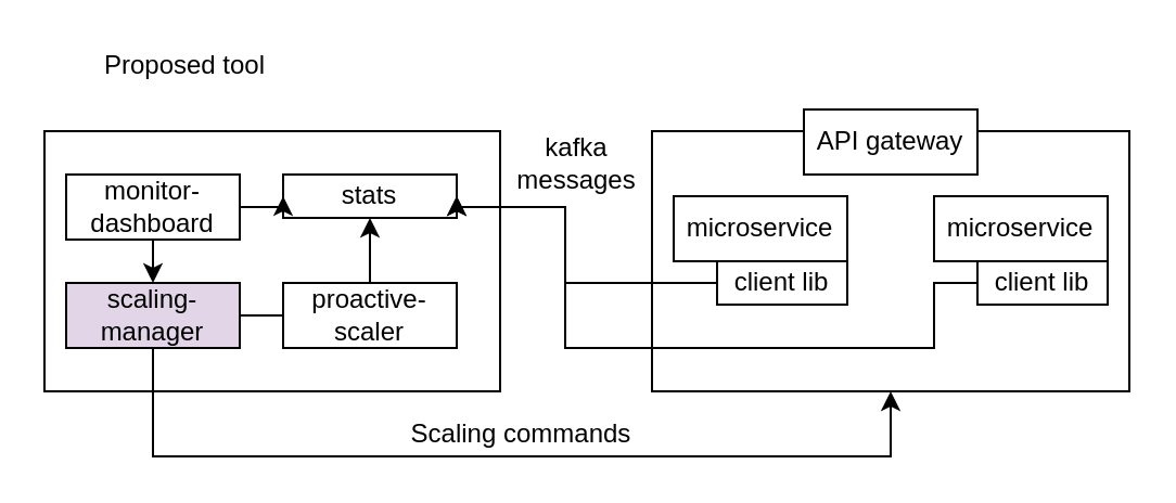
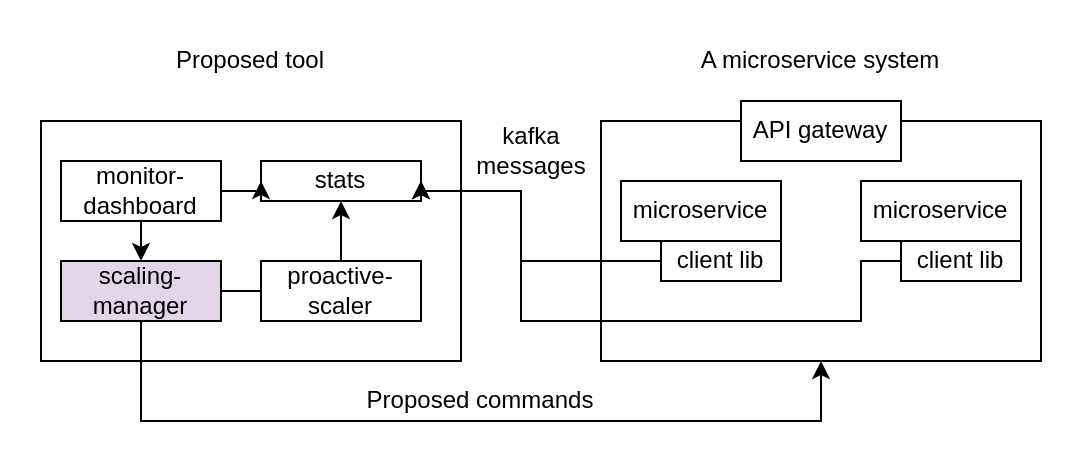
  <mxCell id="0" />
  <mxCell id="1" parent="0" />
  <mxCell id="2" value="" style="rounded=0;whiteSpace=wrap;html=1;fillColor=none;" vertex="1" parent="1"><mxGeometry x="300" y="60" width="220" height="120" as="geometry" /></mxCell>
  <mxCell id="3" value="API gateway" style="rounded=0;whiteSpace=wrap;html=1;" vertex="1" parent="1"><mxGeometry x="370" y="50" width="80" height="30" as="geometry" /></mxCell>
  <mxCell id="4" value="microservice" style="rounded=0;whiteSpace=wrap;html=1;" vertex="1" parent="1"><mxGeometry x="430" y="90" width="80" height="30" as="geometry" /></mxCell>
  <mxCell id="5" value="microservice" style="rounded=0;whiteSpace=wrap;html=1;" vertex="1" parent="1"><mxGeometry x="310" y="90" width="80" height="30" as="geometry" /></mxCell>
  <mxCell id="6" value="" style="rounded=0;whiteSpace=wrap;html=1;fillColor=none;" vertex="1" parent="1"><mxGeometry x="20" y="60" width="210" height="120" as="geometry" /></mxCell>
  <mxCell id="7" value="stats" style="rounded=0;whiteSpace=wrap;html=1;" vertex="1" parent="1"><mxGeometry x="130" y="80" width="80" height="20" as="geometry" /></mxCell>
  <mxCell id="8" style="edgeStyle=orthogonalEdgeStyle;rounded=0;orthogonalLoop=1;jettySize=auto;html=1;exitX=0.5;exitY=1;exitDx=0;exitDy=0;entryX=0.5;entryY=1;entryDx=0;entryDy=0;" edge="1" parent="1" source="9" target="2"><mxGeometry relative="1" as="geometry"><mxPoint x="420" y="250" as="targetPoint" /><Array as="points"><mxPoint x="70" y="210" /><mxPoint x="410" y="210" /></Array></mxGeometry></mxCell>
  <mxCell id="9" value="scaling-manager" style="rounded=0;whiteSpace=wrap;html=1;fillColor=#e1d5e7;" vertex="1" parent="1"><mxGeometry x="30" y="130" width="80" height="30" as="geometry" /></mxCell>
  <mxCell id="10" style="edgeStyle=orthogonalEdgeStyle;rounded=0;orthogonalLoop=1;jettySize=auto;html=1;exitX=0.5;exitY=0;exitDx=0;exitDy=0;entryX=0.5;entryY=1;entryDx=0;entryDy=0;" edge="1" parent="1" source="12" target="7"><mxGeometry relative="1" as="geometry" /></mxCell>
  <mxCell id="11" style="edgeStyle=orthogonalEdgeStyle;rounded=0;orthogonalLoop=1;jettySize=auto;html=1;exitX=0;exitY=0.5;exitDx=0;exitDy=0;entryX=1;entryY=0.5;entryDx=0;entryDy=0;endArrow=none;" edge="1" parent="1" source="12" target="9"><mxGeometry relative="1" as="geometry" /></mxCell>
  <mxCell id="12" value="proactive-scaler" style="rounded=0;whiteSpace=wrap;html=1;" vertex="1" parent="1"><mxGeometry x="130" y="130" width="80" height="30" as="geometry" /></mxCell>
  <mxCell id="13" style="edgeStyle=orthogonalEdgeStyle;rounded=0;orthogonalLoop=1;jettySize=auto;html=1;exitX=1;exitY=0.5;exitDx=0;exitDy=0;entryX=0;entryY=0.5;entryDx=0;entryDy=0;" edge="1" parent="1" source="15" target="7"><mxGeometry relative="1" as="geometry" /></mxCell>
  <mxCell id="14" style="edgeStyle=orthogonalEdgeStyle;rounded=0;orthogonalLoop=1;jettySize=auto;html=1;exitX=0.5;exitY=1;exitDx=0;exitDy=0;entryX=0.5;entryY=0;entryDx=0;entryDy=0;" edge="1" parent="1" source="15" target="9"><mxGeometry relative="1" as="geometry" /></mxCell>
  <mxCell id="15" value="monitor-dashboard" style="rounded=0;whiteSpace=wrap;html=1;" vertex="1" parent="1"><mxGeometry x="30" y="80" width="80" height="30" as="geometry" /></mxCell>
  <mxCell id="16" style="edgeStyle=orthogonalEdgeStyle;rounded=0;orthogonalLoop=1;jettySize=auto;html=1;exitX=0;exitY=0.5;exitDx=0;exitDy=0;entryX=1;entryY=0.5;entryDx=0;entryDy=0;" edge="1" parent="1" source="17" target="7"><mxGeometry relative="1" as="geometry"><Array as="points"><mxPoint x="260" y="130" /><mxPoint x="260" y="95" /></Array></mxGeometry></mxCell>
  <mxCell id="17" value="client lib" style="rounded=0;whiteSpace=wrap;html=1;" vertex="1" parent="1"><mxGeometry x="330" y="120" width="60" height="20" as="geometry" /></mxCell>
  <mxCell id="18" style="edgeStyle=orthogonalEdgeStyle;rounded=0;orthogonalLoop=1;jettySize=auto;html=1;exitX=0;exitY=0.5;exitDx=0;exitDy=0;entryX=1;entryY=0.5;entryDx=0;entryDy=0;" edge="1" parent="1" source="19" target="7"><mxGeometry relative="1" as="geometry"><Array as="points"><mxPoint x="430" y="130" /><mxPoint x="430" y="160" /><mxPoint x="260" y="160" /><mxPoint x="260" y="95" /></Array></mxGeometry></mxCell>
  <mxCell id="19" value="client lib" style="rounded=0;whiteSpace=wrap;html=1;" vertex="1" parent="1"><mxGeometry x="450" y="120" width="60" height="20" as="geometry" /></mxCell>
  <mxCell id="20" value="kafka&lt;br&gt;messages" style="text;html=1;align=center;verticalAlign=middle;resizable=0;points=[];autosize=1;" vertex="1" parent="1"><mxGeometry x="230" y="60" width="70" height="30" as="geometry" /></mxCell>
- <mxCell id="21" value="Scaling commands" style="text;html=1;strokeColor=none;fillColor=none;align=center;verticalAlign=middle;whiteSpace=wrap;rounded=0;" vertex="1" parent="1"><mxGeometry x="150" y="190" width="180" height="20" as="geometry" /></mxCell>
- <mxCell id="22" value="Proposed tool" style="text;html=1;strokeColor=none;fillColor=none;align=center;verticalAlign=middle;whiteSpace=wrap;rounded=0;" vertex="1" parent="1"><mxGeometry x="35" y="20" width="100" height="20" as="geometry" /></mxCell>
+ <mxCell id="21" value="Proposed commands" style="text;html=1;strokeColor=none;fillColor=none;align=center;verticalAlign=middle;whiteSpace=wrap;rounded=0;" vertex="1" parent="1"><mxGeometry x="150" y="190" width="180" height="20" as="geometry" /></mxCell>
+ <mxCell id="22" value="Proposed tool" style="text;html=1;strokeColor=none;fillColor=none;align=center;verticalAlign=middle;whiteSpace=wrap;rounded=0;" vertex="1" parent="1"><mxGeometry x="75" y="20" width="100" height="20" as="geometry" /></mxCell>
+ <mxCell id="23" value="A microservice system" style="text;html=1;strokeColor=none;fillColor=none;align=center;verticalAlign=middle;whiteSpace=wrap;rounded=0;" vertex="1" parent="1"><mxGeometry x="335" y="20" width="150" height="20" as="geometry" /></mxCell>
